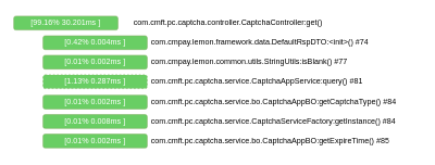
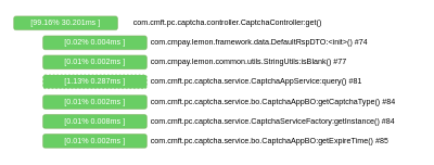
  <mxCell id="0" />
  <mxCell id="1" parent="0" />
  <mxCell id="2" value="&lt;font color=&quot;#ffffff&quot;&gt;[99.16% 30.201ms ]&lt;/font&gt;" style="rounded=1;whiteSpace=wrap;html=1;fillColor=#69ce64;strokeColor=#82b366;" vertex="1" parent="1"><mxGeometry x="20" y="24.37" width="160" height="21.25" as="geometry" /></mxCell>
  <mxCell id="3" value="&amp;nbsp;com.cmft.pc.captcha.controller.CaptchaController:get()" style="text;strokeColor=none;fillColor=none;align=left;verticalAlign=middle;spacingLeft=4;spacingRight=4;overflow=hidden;points=[[0,0.5],[1,0.5]];portConstraint=eastwest;rotatable=0;whiteSpace=wrap;html=1;" vertex="1" parent="1"><mxGeometry x="195" y="20" width="310" height="30" as="geometry" /></mxCell>
- <mxCell id="4" value="&lt;font color=&quot;#ffffff&quot;&gt;[0.42% 0.004ms ]&lt;/font&gt;" style="rounded=1;whiteSpace=wrap;html=1;fillColor=#69ce64;strokeColor=#82b366;" vertex="1" parent="1"><mxGeometry x="65" y="54.62" width="160" height="21.25" as="geometry" /></mxCell>
+ <mxCell id="4" value="&lt;font color=&quot;#ffffff&quot;&gt;[0.02% 0.004ms ]&lt;/font&gt;" style="rounded=1;whiteSpace=wrap;html=1;fillColor=#69ce64;strokeColor=#82b366;" vertex="1" parent="1"><mxGeometry x="65" y="54.62" width="160" height="21.25" as="geometry" /></mxCell>
  <mxCell id="5" value="com.cmpay.lemon.framework.data.DefaultRspDTO:&amp;lt;init&amp;gt;() #74" style="text;strokeColor=none;fillColor=none;align=left;verticalAlign=middle;spacingLeft=4;spacingRight=4;overflow=hidden;points=[[0,0.5],[1,0.5]];portConstraint=eastwest;rotatable=0;whiteSpace=wrap;html=1;" vertex="1" parent="1"><mxGeometry x="225" y="50.25" width="370" height="30" as="geometry" /></mxCell>
  <mxCell id="6" value="&lt;font color=&quot;#ffffff&quot;&gt;[0.01% 0.002ms ]&lt;/font&gt;" style="rounded=1;whiteSpace=wrap;html=1;fillColor=#69ce64;strokeColor=#82b366;" vertex="1" parent="1"><mxGeometry x="65" y="84.62" width="160" height="21.25" as="geometry" /></mxCell>
  <mxCell id="7" value="com.cmpay.lemon.common.utils.StringUtils:isBlank() #77" style="text;strokeColor=none;fillColor=none;align=left;verticalAlign=middle;spacingLeft=4;spacingRight=4;overflow=hidden;points=[[0,0.5],[1,0.5]];portConstraint=eastwest;rotatable=0;whiteSpace=wrap;html=1;" vertex="1" parent="1"><mxGeometry x="225" y="80.25" width="370" height="30" as="geometry" /></mxCell>
  <mxCell id="8" value="&lt;font color=&quot;#ffffff&quot;&gt;[1.13% 0.287ms ]&lt;/font&gt;" style="rounded=1;whiteSpace=wrap;html=1;fillColor=#69ce64;strokeColor=#82b366;dashed=1;" vertex="1" parent="1"><mxGeometry x="65" y="114.62" width="160" height="21.25" as="geometry" /></mxCell>
  <mxCell id="9" value="com.cmft.pc.captcha.service.CaptchaAppService:query() #81" style="text;strokeColor=none;fillColor=none;align=left;verticalAlign=middle;spacingLeft=4;spacingRight=4;overflow=hidden;points=[[0,0.5],[1,0.5]];portConstraint=eastwest;rotatable=0;whiteSpace=wrap;html=1;" vertex="1" parent="1"><mxGeometry x="225" y="110.25" width="370" height="30" as="geometry" /></mxCell>
  <mxCell id="10" value="&lt;font color=&quot;#ffffff&quot;&gt;[0.01% 0.002ms ]&lt;/font&gt;" style="rounded=1;whiteSpace=wrap;html=1;fillColor=#69ce64;strokeColor=#82b366;" vertex="1" parent="1"><mxGeometry x="65" y="145.99" width="160" height="21.25" as="geometry" /></mxCell>
  <mxCell id="11" value="com.cmft.pc.captcha.service.bo.CaptchaAppBO:getCaptchaType() #84" style="text;strokeColor=none;fillColor=none;align=left;verticalAlign=middle;spacingLeft=4;spacingRight=4;overflow=hidden;points=[[0,0.5],[1,0.5]];portConstraint=eastwest;rotatable=0;whiteSpace=wrap;html=1;" vertex="1" parent="1"><mxGeometry x="225" y="141.62" width="410" height="30" as="geometry" /></mxCell>
  <mxCell id="12" value="&lt;font color=&quot;#ffffff&quot;&gt;[0.01% 0.008ms ]&lt;/font&gt;" style="rounded=1;whiteSpace=wrap;html=1;fillColor=#69ce64;strokeColor=#82b366;" vertex="1" parent="1"><mxGeometry x="65" y="175.99" width="160" height="21.25" as="geometry" /></mxCell>
  <mxCell id="13" value="com.cmft.pc.captcha.service.CaptchaServiceFactory:getInstance() #84" style="text;strokeColor=none;fillColor=none;align=left;verticalAlign=middle;spacingLeft=4;spacingRight=4;overflow=hidden;points=[[0,0.5],[1,0.5]];portConstraint=eastwest;rotatable=0;whiteSpace=wrap;html=1;" vertex="1" parent="1"><mxGeometry x="225" y="171.62" width="420" height="30" as="geometry" /></mxCell>
  <mxCell id="14" value="&lt;font color=&quot;#ffffff&quot;&gt;[0.01% 0.002ms ]&lt;/font&gt;" style="rounded=1;whiteSpace=wrap;html=1;fillColor=#69ce64;strokeColor=#82b366;" vertex="1" parent="1"><mxGeometry x="65" y="205.99" width="160" height="21.25" as="geometry" /></mxCell>
  <mxCell id="15" value="com.cmft.pc.captcha.service.bo.CaptchaAppBO:getExpireTime() #85" style="text;strokeColor=none;fillColor=none;align=left;verticalAlign=middle;spacingLeft=4;spacingRight=4;overflow=hidden;points=[[0,0.5],[1,0.5]];portConstraint=eastwest;rotatable=0;whiteSpace=wrap;html=1;" vertex="1" parent="1"><mxGeometry x="225" y="201.62" width="390" height="30" as="geometry" /></mxCell>
